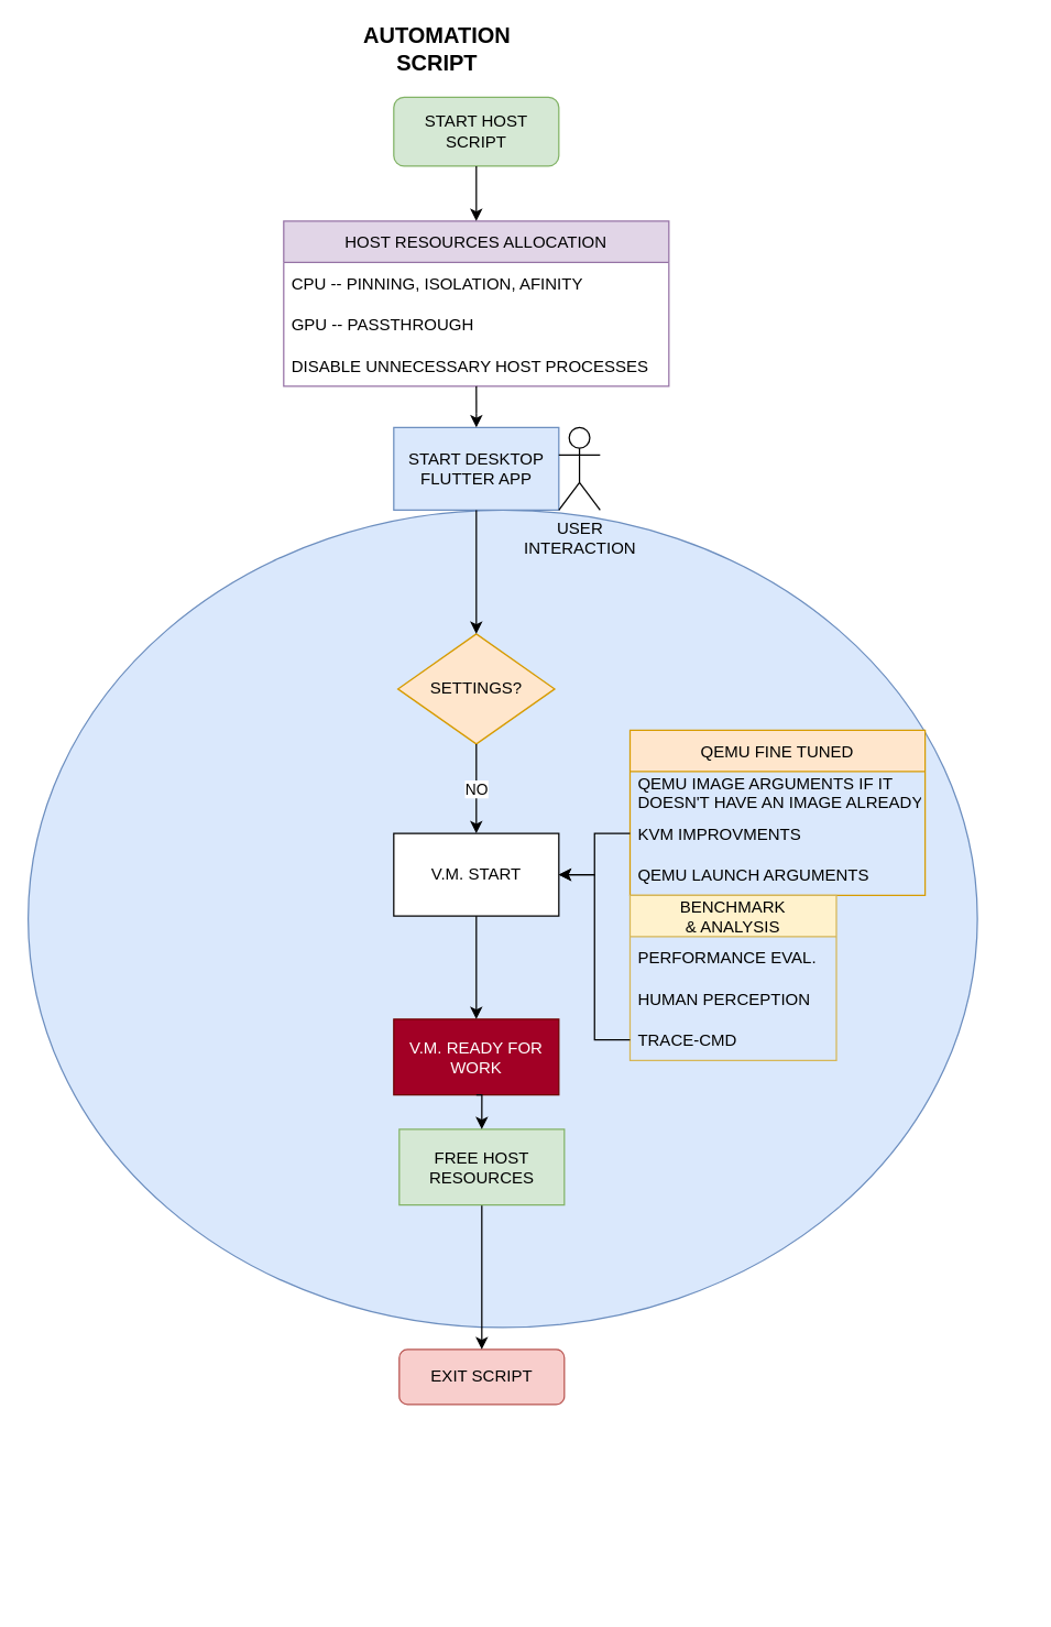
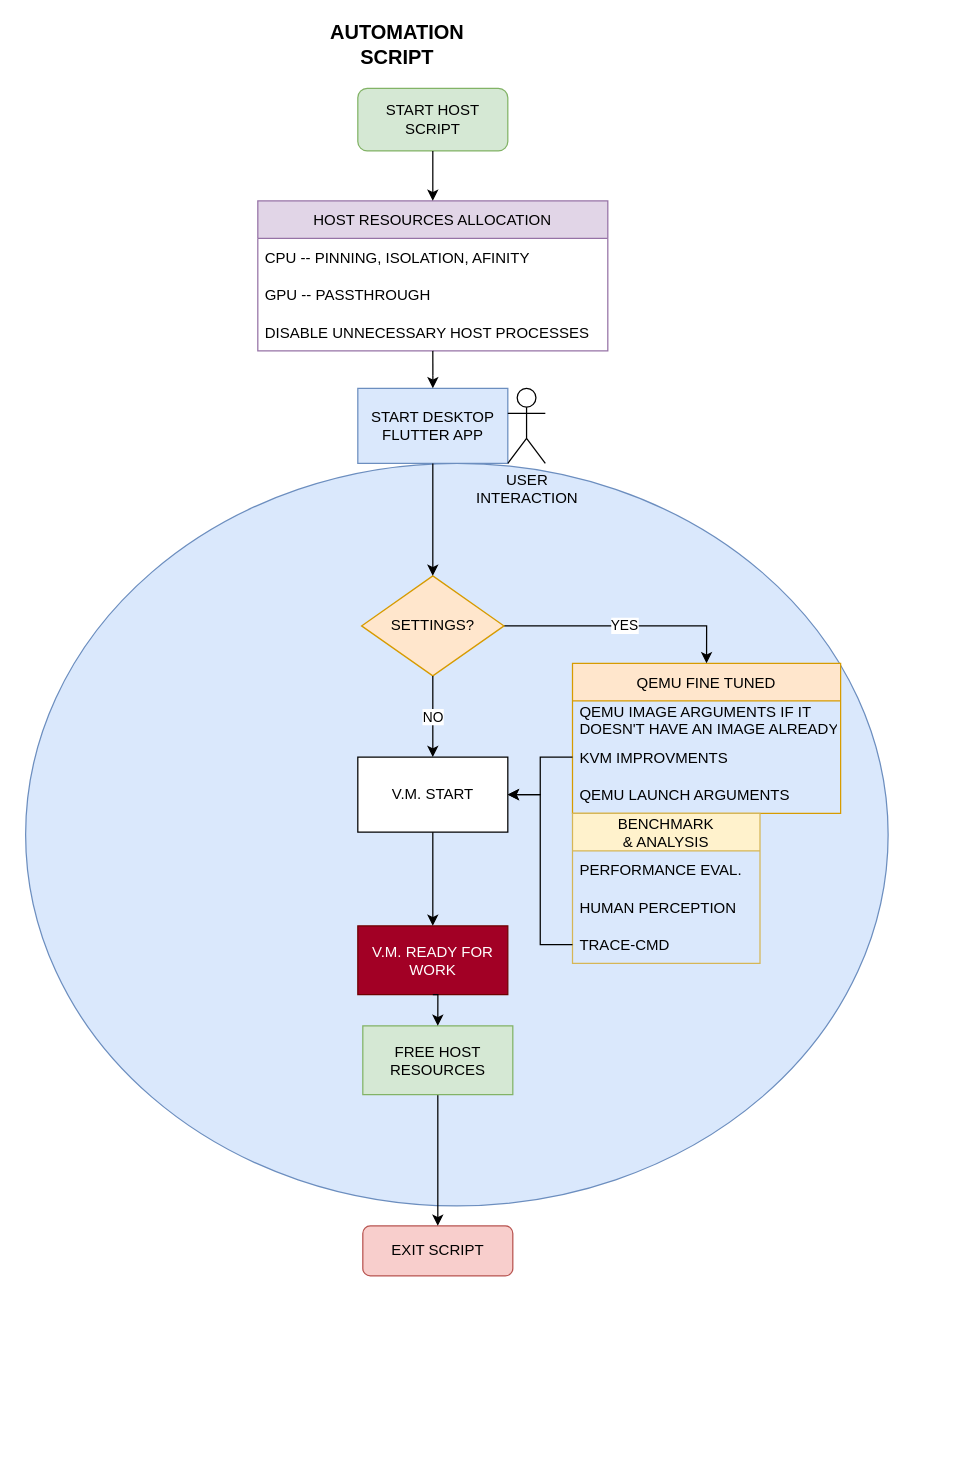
  <mxCell id="0" />
  <mxCell id="1" parent="0" />
  <mxCell id="2" value="AUTOMATION SCRIPT" style="text;html=1;strokeColor=none;fillColor=none;align=center;verticalAlign=middle;whiteSpace=wrap;rounded=0;fontStyle=1;fontSize=16;" parent="1" vertex="1"><mxGeometry x="241.5" y="20" width="150.5" height="30" as="geometry" /></mxCell>
  <mxCell id="3" value="" style="group" vertex="1" connectable="0" parent="1"><mxGeometry x="132" y="130" width="610" height="1030" as="geometry" /></mxCell>
  <mxCell id="4" value="" style="ellipse;whiteSpace=wrap;html=1;fillColor=#dae8fc;strokeColor=#6c8ebf;" vertex="1" parent="3"><mxGeometry x="-112" y="240" width="690" height="594" as="geometry" /></mxCell>
  <mxCell id="5" value="START HOST&lt;br&gt;SCRIPT" style="rounded=1;whiteSpace=wrap;html=1;fontSize=12;glass=0;strokeWidth=1;shadow=0;fillColor=#d5e8d4;strokeColor=#82b366;" parent="3" vertex="1"><mxGeometry x="153.75" y="-60" width="120" height="50" as="geometry" /></mxCell>
  <mxCell id="6" value="HOST RESOURCES ALLOCATION" style="swimlane;fontStyle=0;childLayout=stackLayout;horizontal=1;startSize=30;horizontalStack=0;resizeParent=1;resizeParentMax=0;resizeLast=0;collapsible=1;marginBottom=0;fillColor=#e1d5e7;strokeColor=#9673a6;" parent="3" vertex="1"><mxGeometry x="73.75" y="30" width="280" height="120" as="geometry" /></mxCell>
  <mxCell id="7" value="CPU -- PINNING, ISOLATION, AFINITY" style="text;strokeColor=none;fillColor=none;align=left;verticalAlign=middle;spacingLeft=4;spacingRight=4;overflow=hidden;points=[[0,0.5],[1,0.5]];portConstraint=eastwest;rotatable=0;" parent="6" vertex="1"><mxGeometry y="30" width="280" height="30" as="geometry" /></mxCell>
  <mxCell id="8" value="GPU -- PASSTHROUGH" style="text;strokeColor=none;fillColor=none;align=left;verticalAlign=middle;spacingLeft=4;spacingRight=4;overflow=hidden;points=[[0,0.5],[1,0.5]];portConstraint=eastwest;rotatable=0;" parent="6" vertex="1"><mxGeometry y="60" width="280" height="30" as="geometry" /></mxCell>
  <mxCell id="9" value="DISABLE UNNECESSARY HOST PROCESSES" style="text;strokeColor=none;fillColor=none;align=left;verticalAlign=middle;spacingLeft=4;spacingRight=4;overflow=hidden;points=[[0,0.5],[1,0.5]];portConstraint=eastwest;rotatable=0;" parent="6" vertex="1"><mxGeometry y="90" width="280" height="30" as="geometry" /></mxCell>
  <mxCell id="10" style="edgeStyle=orthogonalEdgeStyle;rounded=0;orthogonalLoop=1;jettySize=auto;html=1;exitX=0.5;exitY=1;exitDx=0;exitDy=0;entryX=0.5;entryY=0;entryDx=0;entryDy=0;" parent="3" source="5" target="6" edge="1"><mxGeometry relative="1" as="geometry"><mxPoint x="44.5" y="10" as="targetPoint" /></mxGeometry></mxCell>
  <mxCell id="11" value="QEMU FINE TUNED" style="swimlane;fontStyle=0;childLayout=stackLayout;horizontal=1;startSize=30;horizontalStack=0;resizeParent=1;resizeParentMax=0;resizeLast=0;collapsible=1;marginBottom=0;fillColor=#ffe6cc;strokeColor=#d79b00;" parent="3" vertex="1"><mxGeometry x="325.5" y="400" width="214.5" height="120" as="geometry" /></mxCell>
  <mxCell id="12" value="QEMU IMAGE ARGUMENTS IF IT &#10;DOESN'T HAVE AN IMAGE ALREADY" style="text;align=left;verticalAlign=middle;spacingLeft=4;spacingRight=4;overflow=hidden;points=[[0,0.5],[1,0.5]];portConstraint=eastwest;rotatable=0;" parent="11" vertex="1"><mxGeometry y="30" width="214.5" height="30" as="geometry" /></mxCell>
  <mxCell id="13" value="KVM IMPROVMENTS" style="text;strokeColor=none;fillColor=none;align=left;verticalAlign=middle;spacingLeft=4;spacingRight=4;overflow=hidden;points=[[0,0.5],[1,0.5]];portConstraint=eastwest;rotatable=0;" parent="11" vertex="1"><mxGeometry y="60" width="214.5" height="30" as="geometry" /></mxCell>
  <mxCell id="14" value="QEMU LAUNCH ARGUMENTS" style="text;strokeColor=none;fillColor=none;align=left;verticalAlign=middle;spacingLeft=4;spacingRight=4;overflow=hidden;points=[[0,0.5],[1,0.5]];portConstraint=eastwest;rotatable=0;" parent="11" vertex="1"><mxGeometry y="90" width="214.5" height="30" as="geometry" /></mxCell>
  <mxCell id="15" value="EXIT SCRIPT" style="rounded=1;whiteSpace=wrap;html=1;fontSize=12;glass=0;strokeWidth=1;shadow=0;fillColor=#f8cecc;strokeColor=#b85450;" parent="3" vertex="1"><mxGeometry x="157.75" y="850" width="120" height="40" as="geometry" /></mxCell>
  <mxCell id="16" style="edgeStyle=orthogonalEdgeStyle;rounded=0;orthogonalLoop=1;jettySize=auto;html=1;exitX=0.5;exitY=1;exitDx=0;exitDy=0;entryX=0.5;entryY=0;entryDx=0;entryDy=0;fontSize=12;" parent="3" source="17" target="15" edge="1"><mxGeometry relative="1" as="geometry" /></mxCell>
  <mxCell id="17" value="FREE HOST RESOURCES" style="rounded=0;whiteSpace=wrap;html=1;fillColor=#d5e8d4;strokeColor=#82b366;" parent="3" vertex="1"><mxGeometry x="157.75" y="690" width="120" height="55" as="geometry" /></mxCell>
  <mxCell id="18" value="BENCHMARK &#10;&amp; ANALYSIS" style="swimlane;fontStyle=0;childLayout=stackLayout;horizontal=1;startSize=30;horizontalStack=0;resizeParent=1;resizeParentMax=0;resizeLast=0;collapsible=1;marginBottom=0;fillColor=#fff2cc;strokeColor=#d6b656;" parent="3" vertex="1"><mxGeometry x="325.5" y="520" width="150" height="120" as="geometry" /></mxCell>
  <mxCell id="19" value="PERFORMANCE EVAL." style="text;strokeColor=none;fillColor=none;align=left;verticalAlign=middle;spacingLeft=4;spacingRight=4;overflow=hidden;points=[[0,0.5],[1,0.5]];portConstraint=eastwest;rotatable=0;" parent="18" vertex="1"><mxGeometry y="30" width="150" height="30" as="geometry" /></mxCell>
  <mxCell id="20" value="HUMAN PERCEPTION" style="text;strokeColor=none;fillColor=none;align=left;verticalAlign=middle;spacingLeft=4;spacingRight=4;overflow=hidden;points=[[0,0.5],[1,0.5]];portConstraint=eastwest;rotatable=0;" parent="18" vertex="1"><mxGeometry y="60" width="150" height="30" as="geometry" /></mxCell>
  <mxCell id="21" value="TRACE-CMD" style="text;strokeColor=none;fillColor=none;align=left;verticalAlign=middle;spacingLeft=4;spacingRight=4;overflow=hidden;points=[[0,0.5],[1,0.5]];portConstraint=eastwest;rotatable=0;" parent="18" vertex="1"><mxGeometry y="90" width="150" height="30" as="geometry" /></mxCell>
+ <mxCell id="22" value="YES" style="edgeStyle=orthogonalEdgeStyle;rounded=0;orthogonalLoop=1;jettySize=auto;html=1;exitX=1;exitY=0.5;exitDx=0;exitDy=0;labelBackgroundColor=default;entryX=0.5;entryY=0;entryDx=0;entryDy=0;" edge="1" parent="3" source="23" target="11"><mxGeometry relative="1" as="geometry"><mxPoint x="370" y="370" as="targetPoint" /></mxGeometry></mxCell>
  <mxCell id="23" value="SETTINGS?" style="rhombus;whiteSpace=wrap;html=1;fillColor=#ffe6cc;strokeColor=#d79b00;" vertex="1" parent="3"><mxGeometry x="156.75" y="330" width="114" height="80" as="geometry" /></mxCell>
  <mxCell id="24" value="V.M. START" style="rounded=0;whiteSpace=wrap;html=1;" vertex="1" parent="3"><mxGeometry x="153.75" y="475" width="120" height="60" as="geometry" /></mxCell>
  <mxCell id="25" value="NO" style="edgeStyle=orthogonalEdgeStyle;rounded=0;orthogonalLoop=1;jettySize=auto;html=1;exitX=0.5;exitY=1;exitDx=0;exitDy=0;entryX=0.5;entryY=0;entryDx=0;entryDy=0;" edge="1" parent="3" source="23" target="24"><mxGeometry relative="1" as="geometry" /></mxCell>
  <mxCell id="26" value="START DESKTOP FLUTTER APP" style="rounded=0;whiteSpace=wrap;html=1;fillColor=#dae8fc;strokeColor=#6c8ebf;" vertex="1" parent="3"><mxGeometry x="153.75" y="180" width="120" height="60" as="geometry" /></mxCell>
  <mxCell id="27" style="edgeStyle=orthogonalEdgeStyle;rounded=0;orthogonalLoop=1;jettySize=auto;html=1;exitX=0.5;exitY=1;exitDx=0;exitDy=0;" edge="1" parent="3" source="6" target="26"><mxGeometry relative="1" as="geometry" /></mxCell>
  <mxCell id="28" style="edgeStyle=orthogonalEdgeStyle;rounded=0;orthogonalLoop=1;jettySize=auto;html=1;entryX=0.5;entryY=0;entryDx=0;entryDy=0;exitX=0.5;exitY=1;exitDx=0;exitDy=0;" edge="1" parent="3" source="26" target="23"><mxGeometry relative="1" as="geometry"><mxPoint x="40" y="270" as="sourcePoint" /><mxPoint x="70" y="310" as="targetPoint" /></mxGeometry></mxCell>
  <mxCell id="29" value="V.M. READY FOR WORK" style="rounded=0;whiteSpace=wrap;html=1;fillColor=#a20025;fontColor=#ffffff;strokeColor=#6F0000;" vertex="1" parent="3"><mxGeometry x="153.75" y="610" width="120" height="55" as="geometry" /></mxCell>
  <mxCell id="30" style="edgeStyle=orthogonalEdgeStyle;rounded=0;orthogonalLoop=1;jettySize=auto;html=1;exitX=0;exitY=0.5;exitDx=0;exitDy=0;entryX=1;entryY=0.5;entryDx=0;entryDy=0;" edge="1" parent="3" source="21" target="24"><mxGeometry relative="1" as="geometry" /></mxCell>
  <mxCell id="31" style="edgeStyle=orthogonalEdgeStyle;rounded=0;orthogonalLoop=1;jettySize=auto;html=1;exitX=0.5;exitY=1;exitDx=0;exitDy=0;entryX=0.5;entryY=0;entryDx=0;entryDy=0;labelBackgroundColor=default;" edge="1" parent="3" source="24" target="29"><mxGeometry relative="1" as="geometry" /></mxCell>
  <mxCell id="32" style="edgeStyle=orthogonalEdgeStyle;rounded=0;orthogonalLoop=1;jettySize=auto;html=1;entryX=0.5;entryY=0;entryDx=0;entryDy=0;fontSize=12;exitX=0.5;exitY=1;exitDx=0;exitDy=0;" parent="3" source="29" target="17" edge="1"><mxGeometry relative="1" as="geometry"><mxPoint x="-10" y="740" as="sourcePoint" /><mxPoint x="158" y="796.5" as="targetPoint" /></mxGeometry></mxCell>
  <mxCell id="33" style="edgeStyle=orthogonalEdgeStyle;rounded=0;orthogonalLoop=1;jettySize=auto;html=1;exitX=0;exitY=0.5;exitDx=0;exitDy=0;entryX=1;entryY=0.5;entryDx=0;entryDy=0;labelBackgroundColor=default;" edge="1" parent="3" source="13" target="24"><mxGeometry relative="1" as="geometry" /></mxCell>
  <mxCell id="34" value="USER&lt;br&gt;INTERACTION" style="shape=umlActor;verticalLabelPosition=bottom;verticalAlign=top;html=1;outlineConnect=0;" vertex="1" parent="3"><mxGeometry x="273.75" y="180" width="30" height="60" as="geometry" /></mxCell>
